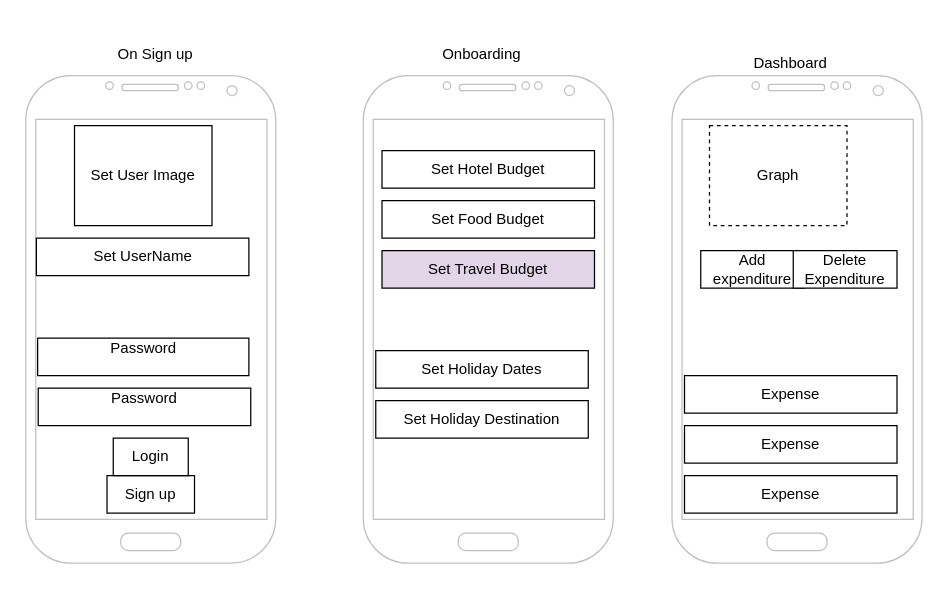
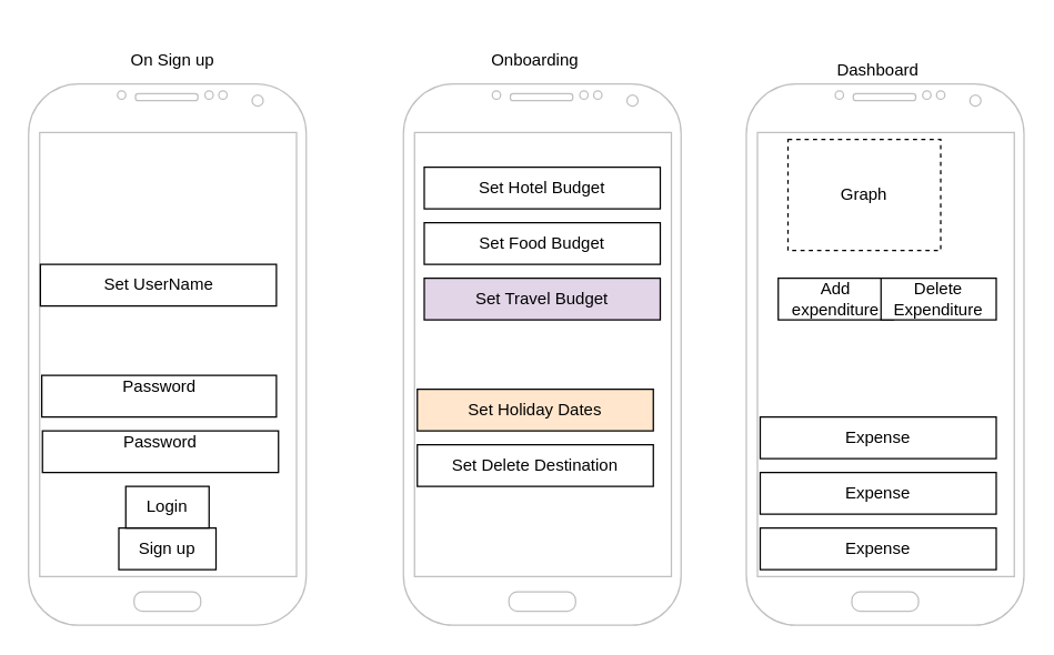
  <mxCell id="0" />
  <mxCell id="1" parent="0" />
  <mxCell id="2" value="" style="verticalLabelPosition=bottom;verticalAlign=top;html=1;shadow=0;dashed=0;strokeWidth=1;shape=mxgraph.android.phone2;strokeColor=#c0c0c0;" vertex="1" parent="1"><mxGeometry x="20" y="60" width="200" height="390" as="geometry" /></mxCell>
  <mxCell id="3" value="Sign up" style="rounded=0;whiteSpace=wrap;html=1;" vertex="1" parent="1"><mxGeometry x="85" y="380" width="70" height="30" as="geometry" /></mxCell>
  <mxCell id="4" value="Login" style="rounded=0;whiteSpace=wrap;html=1;" vertex="1" parent="1"><mxGeometry x="90" y="350" width="60" height="30" as="geometry" /></mxCell>
  <mxCell id="5" value="Password&lt;div&gt;&lt;br&gt;&lt;/div&gt;" style="rounded=0;whiteSpace=wrap;html=1;" vertex="1" parent="1"><mxGeometry x="29.5" y="270" width="169" height="30" as="geometry" /></mxCell>
  <mxCell id="6" value="Password&lt;div&gt;&lt;br&gt;&lt;/div&gt;" style="rounded=0;whiteSpace=wrap;html=1;" vertex="1" parent="1"><mxGeometry x="30" y="310" width="170" height="30" as="geometry" /></mxCell>
  <mxCell id="7" value="On Sign up&lt;div&gt;&lt;br&gt;&lt;/div&gt;" style="text;html=1;align=center;verticalAlign=middle;whiteSpace=wrap;rounded=0;" vertex="1" parent="1"><mxGeometry x="59" width="130" height="60" as="geometry" y="20" /></mxCell>
  <mxCell id="8" value="" style="verticalLabelPosition=bottom;verticalAlign=top;html=1;shadow=0;dashed=0;strokeWidth=1;shape=mxgraph.android.phone2;strokeColor=#c0c0c0;" vertex="1" parent="1"><mxGeometry x="290" y="60" width="200" height="390" as="geometry" /></mxCell>
  <mxCell id="9" value="&lt;div&gt;Onboarding&lt;/div&gt;&lt;div&gt;&lt;br&gt;&lt;/div&gt;" style="text;html=1;align=center;verticalAlign=middle;whiteSpace=wrap;rounded=0;" vertex="1" parent="1"><mxGeometry x="320" width="130" height="60" as="geometry" y="20" /></mxCell>
  <mxCell id="10" value="&lt;div&gt;Set Hotel Budget&lt;/div&gt;" style="rounded=0;whiteSpace=wrap;html=1;" vertex="1" parent="1"><mxGeometry x="305" y="120" width="170" height="30" as="geometry" /></mxCell>
- <mxCell id="11" value="&lt;div&gt;Set Holiday Dates&lt;/div&gt;" style="rounded=0;whiteSpace=wrap;html=1;" vertex="1" parent="1"><mxGeometry x="300" y="280" width="170" height="30" as="geometry" /></mxCell>
+ <mxCell id="11" value="&lt;div&gt;Set Holiday Dates&lt;/div&gt;" style="rounded=0;whiteSpace=wrap;html=1;fillColor=#ffe6cc;" vertex="1" parent="1"><mxGeometry x="300" y="280" width="170" height="30" as="geometry" /></mxCell>
  <mxCell id="12" value="&lt;div&gt;Set UserName&lt;/div&gt;" style="rounded=0;whiteSpace=wrap;html=1;" vertex="1" parent="1"><mxGeometry x="28.5" y="190" width="170" height="30" as="geometry" /></mxCell>
- <mxCell id="13" value="&lt;div&gt;Set User Image&lt;/div&gt;" style="rounded=0;whiteSpace=wrap;html=1;" vertex="1" parent="1"><mxGeometry x="59" y="100" width="110" height="80" as="geometry" /></mxCell>
- <mxCell id="14" value="&lt;div&gt;Set Holiday Destination&lt;/div&gt;" style="rounded=0;whiteSpace=wrap;html=1;" vertex="1" parent="1"><mxGeometry x="300" y="320" width="170" height="30" as="geometry" /></mxCell>
+ <mxCell id="14" value="&lt;div&gt;Set Delete Destination&lt;/div&gt;" style="rounded=0;whiteSpace=wrap;html=1;" vertex="1" parent="1"><mxGeometry x="300" y="320" width="170" height="30" as="geometry" /></mxCell>
  <mxCell id="15" value="" style="verticalLabelPosition=bottom;verticalAlign=top;html=1;shadow=0;dashed=0;strokeWidth=1;shape=mxgraph.android.phone2;strokeColor=#c0c0c0;" vertex="1" parent="1"><mxGeometry x="537" y="60" width="200" height="390" as="geometry" /></mxCell>
  <mxCell id="16" value="&lt;div&gt;Dashboard&lt;/div&gt;" style="text;html=1;align=center;verticalAlign=middle;whiteSpace=wrap;rounded=0;" vertex="1" parent="1"><mxGeometry x="567" width="130" height="60" as="geometry" y="20" /></mxCell>
  <mxCell id="17" value="Graph" style="rounded=0;whiteSpace=wrap;html=1;dashed=1;" vertex="1" parent="1"><mxGeometry x="567" y="100" width="110" height="80" as="geometry" /></mxCell>
  <mxCell id="18" value="&lt;div&gt;Add expenditure&lt;/div&gt;" style="rounded=0;whiteSpace=wrap;html=1;" vertex="1" parent="1"><mxGeometry x="560" y="200" width="83" height="30" as="geometry" /></mxCell>
  <mxCell id="19" value="Expense" style="rounded=0;whiteSpace=wrap;html=1;" vertex="1" parent="1"><mxGeometry x="547" y="300" width="170" height="30" as="geometry" /></mxCell>
  <mxCell id="20" value="&lt;div&gt;Delete E&lt;span style=&quot;background-color: initial;&quot;&gt;xpenditure&lt;/span&gt;&lt;/div&gt;" style="rounded=0;whiteSpace=wrap;html=1;" vertex="1" parent="1"><mxGeometry x="634" y="200" width="83" height="30" as="geometry" /></mxCell>
  <mxCell id="21" value="Expense" style="rounded=0;whiteSpace=wrap;html=1;" vertex="1" parent="1"><mxGeometry x="547" y="340" width="170" height="30" as="geometry" /></mxCell>
  <mxCell id="22" value="Expense" style="rounded=0;whiteSpace=wrap;html=1;" vertex="1" parent="1"><mxGeometry x="547" y="380" width="170" height="30" as="geometry" /></mxCell>
  <mxCell id="23" value="&lt;div&gt;Set Food Budget&lt;/div&gt;" style="rounded=0;whiteSpace=wrap;html=1;" vertex="1" parent="1"><mxGeometry x="305" y="160" width="170" height="30" as="geometry" /></mxCell>
  <mxCell id="24" value="&lt;div&gt;Set Travel Budget&lt;/div&gt;" style="rounded=0;whiteSpace=wrap;html=1;fillColor=#e1d5e7;" vertex="1" parent="1"><mxGeometry x="305" y="200" width="170" height="30" as="geometry" /></mxCell>
